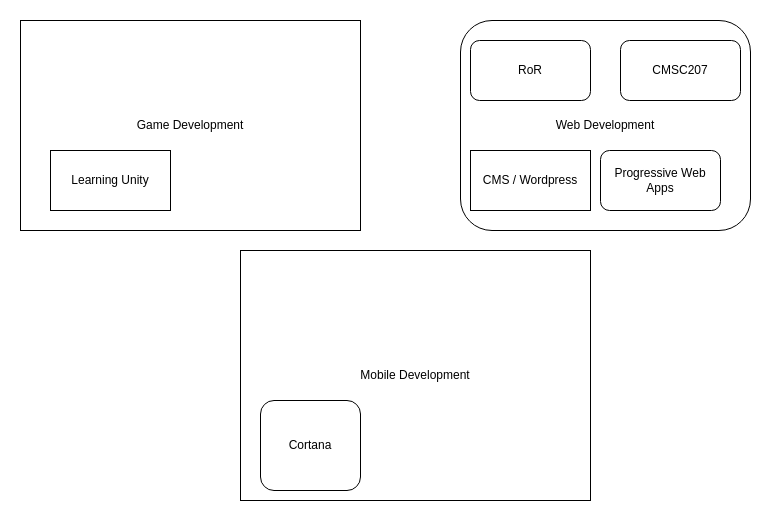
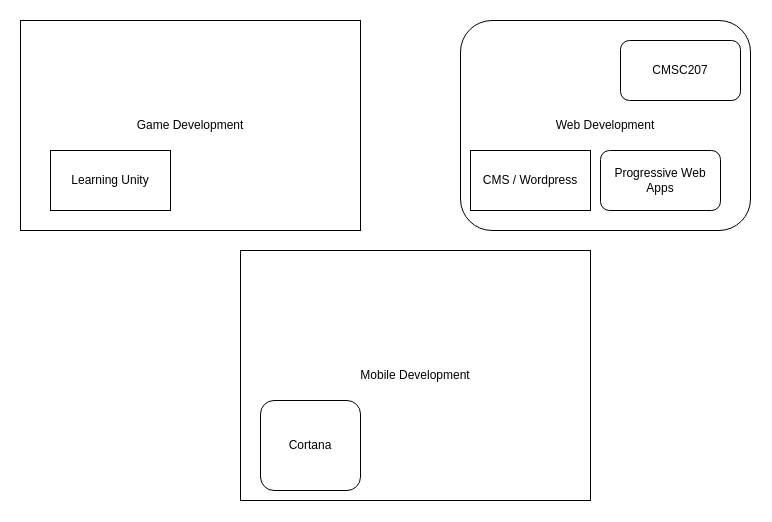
  <mxCell id="0" />
  <mxCell id="1" parent="0" />
  <mxCell id="2" value="Game Development" style="rounded=0;whiteSpace=wrap;html=1;" vertex="1" parent="1"><mxGeometry x="20" y="20" width="340" height="210" as="geometry" /></mxCell>
  <mxCell id="3" value="Learning Unity" style="rounded=0;whiteSpace=wrap;html=1;" vertex="1" parent="1"><mxGeometry x="50" y="150" width="120" height="60" as="geometry" /></mxCell>
  <mxCell id="4" value="Web Development" style="rounded=1;whiteSpace=wrap;html=1;" vertex="1" parent="1"><mxGeometry x="460" y="20" width="290" height="210" as="geometry" /></mxCell>
- <mxCell id="5" value="RoR" style="rounded=1;whiteSpace=wrap;html=1;" vertex="1" parent="1"><mxGeometry x="470" y="40" width="120" height="60" as="geometry" /></mxCell>
  <mxCell id="6" value="CMSC207" style="rounded=1;whiteSpace=wrap;html=1;" vertex="1" parent="1"><mxGeometry x="620" y="40" width="120" height="60" as="geometry" /></mxCell>
  <mxCell id="7" value="Mobile Development" style="rounded=0;whiteSpace=wrap;html=1;" vertex="1" parent="1"><mxGeometry x="240" y="250" width="350" height="250" as="geometry" /></mxCell>
  <mxCell id="8" value="Cortana" style="rounded=1;whiteSpace=wrap;html=1;" vertex="1" parent="1"><mxGeometry x="260" y="400" width="100" height="90" as="geometry" /></mxCell>
  <mxCell id="9" value="CMS / Wordpress" style="whiteSpace=wrap;html=1;rounded=0;" vertex="1" parent="1"><mxGeometry x="470" y="150" width="120" height="60" as="geometry" /></mxCell>
  <mxCell id="10" value="Progressive Web Apps" style="rounded=1;whiteSpace=wrap;html=1;" vertex="1" parent="1"><mxGeometry x="600" y="150" width="120" height="60" as="geometry" /></mxCell>
